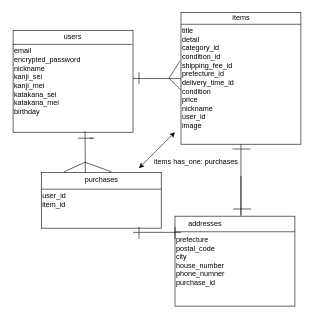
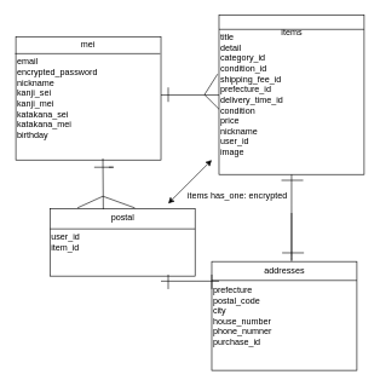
  <mxCell id="0" />
  <mxCell id="1" parent="0" />
  <mxCell id="2" value="&lt;span style=&quot;font-weight: normal&quot;&gt;email&lt;br&gt;encrypted_password&lt;br&gt;nickname&lt;br&gt;kanji_sei&lt;br&gt;kanji_mei&lt;br&gt;katakana_sei&lt;br&gt;katakana_mei&lt;br&gt;birthday&lt;br&gt;&lt;/span&gt;" style="whiteSpace=wrap;html=1;fillColor=none;align=left;fontStyle=1" vertex="1" parent="1"><mxGeometry x="21" y="50" width="200" height="170" as="geometry" /></mxCell>
  <mxCell id="3" value="title&lt;br&gt;detail&lt;br&gt;category_id&lt;br&gt;condition_id&lt;br&gt;shipping_fee_id&lt;br&gt;prefecture_id&lt;br&gt;delivery_time_id&lt;br&gt;condition&lt;br&gt;price&lt;br&gt;nickname&lt;br&gt;user_id&lt;br&gt;image" style="whiteSpace=wrap;html=1;fillColor=none;align=left;" vertex="1" parent="1"><mxGeometry x="301" y="20" width="200" height="220" as="geometry" /></mxCell>
  <mxCell id="4" value="user_id&lt;br&gt;item_id" style="whiteSpace=wrap;html=1;fillColor=none;align=left;" vertex="1" parent="1"><mxGeometry x="68" y="287" width="200" height="93" as="geometry" /></mxCell>
  <mxCell id="5" value="prefecture&amp;nbsp;&lt;br&gt;postal_code&lt;br&gt;city&lt;br&gt;house_number&lt;br&gt;phone_numner&lt;br&gt;purchase_id" style="whiteSpace=wrap;html=1;fillColor=none;align=left;" vertex="1" parent="1"><mxGeometry x="291" y="360" width="200" height="150" as="geometry" /></mxCell>
  <mxCell id="6" value="" style="endArrow=none;html=1;" edge="1" parent="1"><mxGeometry width="50" height="50" relative="1" as="geometry"><mxPoint x="401" y="240" as="sourcePoint" /><mxPoint x="401" y="293" as="targetPoint" /><Array as="points"><mxPoint x="401" y="293" /><mxPoint x="401" y="364" /></Array></mxGeometry></mxCell>
  <mxCell id="7" value="" style="endArrow=none;html=1;entryX=0;entryY=0.5;entryDx=0;entryDy=0;" edge="1" parent="1"><mxGeometry width="50" height="50" relative="1" as="geometry"><mxPoint x="221" y="387" as="sourcePoint" /><mxPoint x="301" y="387" as="targetPoint" /><Array as="points"><mxPoint x="261" y="387" /></Array></mxGeometry></mxCell>
  <mxCell id="8" value="" style="endArrow=none;html=1;exitX=0.5;exitY=1;exitDx=0;exitDy=0;" edge="1" parent="1"><mxGeometry width="50" height="50" relative="1" as="geometry"><mxPoint x="141" y="218" as="sourcePoint" /><mxPoint x="141.5" y="288" as="targetPoint" /><Array as="points"><mxPoint x="141.5" y="288" /></Array></mxGeometry></mxCell>
  <mxCell id="9" value="" style="endArrow=none;html=1;exitX=0;exitY=0.25;exitDx=0;exitDy=0;entryX=1;entryY=0.25;entryDx=0;entryDy=0;" edge="1" parent="1"><mxGeometry width="50" height="50" relative="1" as="geometry"><mxPoint x="20" y="73.5" as="sourcePoint" /><mxPoint x="220" y="73.5" as="targetPoint" /></mxGeometry></mxCell>
  <mxCell id="10" value="" style="endArrow=none;html=1;exitX=0;exitY=0.25;exitDx=0;exitDy=0;entryX=1;entryY=0.25;entryDx=0;entryDy=0;" edge="1" parent="1"><mxGeometry width="50" height="50" relative="1" as="geometry"><mxPoint x="301" y="40" as="sourcePoint" /><mxPoint x="501" y="40" as="targetPoint" /></mxGeometry></mxCell>
  <mxCell id="11" value="" style="endArrow=none;html=1;exitX=0;exitY=0.25;exitDx=0;exitDy=0;entryX=1;entryY=0.25;entryDx=0;entryDy=0;" edge="1" parent="1"><mxGeometry width="50" height="50" relative="1" as="geometry"><mxPoint x="291" y="386" as="sourcePoint" /><mxPoint x="491" y="386" as="targetPoint" /></mxGeometry></mxCell>
  <mxCell id="12" value="" style="endArrow=none;html=1;exitX=0;exitY=0.25;exitDx=0;exitDy=0;entryX=1;entryY=0.25;entryDx=0;entryDy=0;" edge="1" parent="1"><mxGeometry width="50" height="50" relative="1" as="geometry"><mxPoint x="68" y="315" as="sourcePoint" /><mxPoint x="268" y="315" as="targetPoint" /></mxGeometry></mxCell>
- <mxCell id="13" value="users" style="text;html=1;align=center;verticalAlign=middle;resizable=0;points=[];autosize=1;" vertex="1" parent="1"><mxGeometry x="100" y="51" width="40" height="20" as="geometry" /></mxCell>
- <mxCell id="14" value="items" style="text;html=1;align=center;verticalAlign=middle;resizable=0;points=[];autosize=1;" vertex="1" parent="1"><mxGeometry x="381" y="20" width="40" height="20" as="geometry" /></mxCell>
- <mxCell id="15" value="purchases" style="text;html=1;align=center;verticalAlign=middle;resizable=0;points=[];autosize=1;" vertex="1" parent="1"><mxGeometry x="133" y="290" width="70" height="20" as="geometry" /></mxCell>
- <mxCell id="16" value="addresses" style="text;html=1;align=center;verticalAlign=middle;resizable=0;points=[];autosize=1;" vertex="1" parent="1"><mxGeometry x="306" y="363" width="70" height="20" as="geometry" /></mxCell>
+ <mxCell id="13" value="mei" style="text;html=1;align=center;verticalAlign=middle;resizable=0;points=[];autosize=1;" vertex="1" parent="1"><mxGeometry x="100" y="51" width="40" height="20" as="geometry" /></mxCell>
+ <mxCell id="14" value="items" style="text;html=1;align=center;verticalAlign=middle;resizable=0;points=[];autosize=1;" vertex="1" parent="1"><mxGeometry x="381" y="35" width="40" height="20" as="geometry" /></mxCell>
+ <mxCell id="15" value="postal" style="text;html=1;align=center;verticalAlign=middle;resizable=0;points=[];autosize=1;" vertex="1" parent="1"><mxGeometry x="133" y="290" width="70" height="20" as="geometry" /></mxCell>
+ <mxCell id="16" value="addresses" style="text;html=1;align=center;verticalAlign=middle;resizable=0;points=[];autosize=1;" vertex="1" parent="1"><mxGeometry x="356" y="363" width="70" height="20" as="geometry" /></mxCell>
  <mxCell id="17" value="" style="endArrow=none;html=1;exitX=-0.01;exitY=0.371;exitDx=0;exitDy=0;exitPerimeter=0;" edge="1" parent="1" source="3"><mxGeometry width="50" height="50" relative="1" as="geometry"><mxPoint x="241" y="340" as="sourcePoint" /><mxPoint x="281" y="130" as="targetPoint" /></mxGeometry></mxCell>
  <mxCell id="18" value="" style="endArrow=none;html=1;entryX=0;entryY=0.5;entryDx=0;entryDy=0;" edge="1" parent="1"><mxGeometry width="50" height="50" relative="1" as="geometry"><mxPoint x="221" y="130.5" as="sourcePoint" /><mxPoint x="301" y="130.5" as="targetPoint" /></mxGeometry></mxCell>
  <mxCell id="19" value="" style="endArrow=none;html=1;" edge="1" parent="1"><mxGeometry width="50" height="50" relative="1" as="geometry"><mxPoint x="281" y="130" as="sourcePoint" /><mxPoint x="301" y="150" as="targetPoint" /></mxGeometry></mxCell>
  <mxCell id="20" value="" style="endArrow=none;html=1;" edge="1" parent="1"><mxGeometry width="50" height="50" relative="1" as="geometry"><mxPoint x="387" y="248" as="sourcePoint" /><mxPoint x="417" y="248" as="targetPoint" /></mxGeometry></mxCell>
  <mxCell id="21" value="" style="endArrow=none;html=1;" edge="1" parent="1"><mxGeometry width="50" height="50" relative="1" as="geometry"><mxPoint x="388" y="348" as="sourcePoint" /><mxPoint x="418" y="348" as="targetPoint" /></mxGeometry></mxCell>
  <mxCell id="22" value="" style="endArrow=none;html=1;exitX=0.435;exitY=-0.01;exitDx=0;exitDy=0;exitPerimeter=0;" edge="1" parent="1"><mxGeometry width="50" height="50" relative="1" as="geometry"><mxPoint x="106" y="286" as="sourcePoint" /><mxPoint x="141" y="270" as="targetPoint" /></mxGeometry></mxCell>
  <mxCell id="23" value="" style="endArrow=none;html=1;entryX=0.585;entryY=-0.01;entryDx=0;entryDy=0;entryPerimeter=0;" edge="1" parent="1" target="4"><mxGeometry width="50" height="50" relative="1" as="geometry"><mxPoint x="141" y="270" as="sourcePoint" /><mxPoint x="171" y="300" as="targetPoint" /></mxGeometry></mxCell>
  <mxCell id="24" value="" style="endArrow=none;html=1;" edge="1" parent="1"><mxGeometry width="50" height="50" relative="1" as="geometry"><mxPoint x="231" y="398" as="sourcePoint" /><mxPoint x="231" y="378" as="targetPoint" /></mxGeometry></mxCell>
  <mxCell id="25" value="" style="endArrow=none;html=1;" edge="1" parent="1"><mxGeometry width="50" height="50" relative="1" as="geometry"><mxPoint x="291" y="398" as="sourcePoint" /><mxPoint x="291" y="378" as="targetPoint" /></mxGeometry></mxCell>
  <mxCell id="26" value="" style="endArrow=none;html=1;" edge="1" parent="1"><mxGeometry width="50" height="50" relative="1" as="geometry"><mxPoint x="231" y="140" as="sourcePoint" /><mxPoint x="231" y="120" as="targetPoint" /></mxGeometry></mxCell>
  <mxCell id="27" value="" style="endArrow=none;html=1;" edge="1" parent="1"><mxGeometry width="50" height="50" relative="1" as="geometry"><mxPoint x="129" y="230" as="sourcePoint" /><mxPoint x="149" y="230" as="targetPoint" /><Array as="points"><mxPoint x="159" y="230" /></Array></mxGeometry></mxCell>
  <mxCell id="28" value="" style="endArrow=classic;startArrow=classic;html=1;" edge="1" parent="1"><mxGeometry width="50" height="50" relative="1" as="geometry"><mxPoint x="231" y="280" as="sourcePoint" /><mxPoint x="291" y="220" as="targetPoint" /></mxGeometry></mxCell>
- <mxCell id="29" value="items has_one: purchases" style="text;html=1;align=center;verticalAlign=middle;resizable=0;points=[];autosize=1;" vertex="1" parent="1"><mxGeometry x="246" y="260" width="160" height="20" as="geometry" /></mxCell>
+ <mxCell id="29" value="items has_one: encrypted" style="text;html=1;align=center;verticalAlign=middle;resizable=0;points=[];autosize=1;" vertex="1" parent="1"><mxGeometry x="246" y="260" width="160" height="20" as="geometry" /></mxCell>
